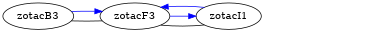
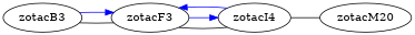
  digraph {
    rankdir=LR
    n1 [label=zotacB3]
    zotacF3
-   zotacI4 [label=zotacI1]
+   zotacI4
+   zotacM20
    subgraph sub_1 {
      n1
      zotacF3
      zotacI4
+     zotacM20
    }
    subgraph sub_2 {
      n1
      zotacF3
      zotacI4
+     zotacM20
    }
    n1 -> zotacF3 [dir=none]
    n1 -> zotacF3 [color=blue]
    zotacF3 -> zotacI4 [dir=none]
    zotacF3 -> zotacI4 [color=blue]
    zotacI4 -> zotacF3 [color=blue]
+   zotacI4 -> zotacM20 [dir=none]
  }
